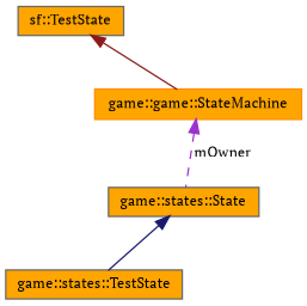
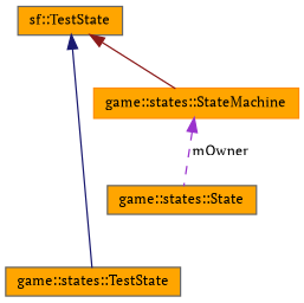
  digraph {
    fontname="PT Serif"
    node [color=gray40 fillcolor=orange fontname="PT Serif" fontsize=10 shape=record style=filled]
    edge [dir=back fontname="PT Serif" fontsize=10 labelfontname=Helvetica labelfontsize=10 style=solid]
    n1 [fontcolor=black height=0.2 label="game::states::TestState" width=0.4]
    n2 [height=0.2 label="game::states::State" width=0.4]
-   n3 [color=darkorange height=0.2 label="game::game::StateMachine" width=0.4]
+   n3 [color=darkorange height=0.2 label="game::states::StateMachine" width=0.4]
    n4 [height=0.2 label="sf::TestState" width=0.4]
-   n2 -> n1 [color=midnightblue]
+   n4 -> n1 [color=midnightblue]
    n3 -> n2 [color=darkorchid3 label=" mOwner" style=dashed]
    n4 -> n3 [color=firebrick4]
  }
